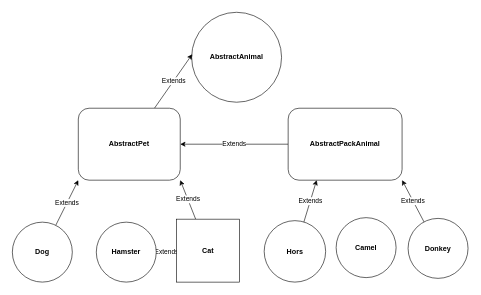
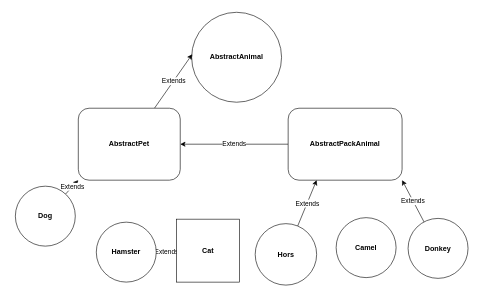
  <mxCell id="0" />
  <mxCell id="1" parent="0" />
  <mxCell id="2" value="&lt;b&gt;AbstractAnimal&lt;/b&gt;" style="ellipse;whiteSpace=wrap;html=1;" vertex="1" parent="1"><mxGeometry x="319" y="20" width="150" height="150" as="geometry" /></mxCell>
  <mxCell id="3" value="Extends" style="edgeStyle=none;html=1;" edge="1" parent="1" source="4"><mxGeometry relative="1" as="geometry"><mxPoint x="320" y="90" as="targetPoint" /></mxGeometry></mxCell>
  <mxCell id="4" value="&lt;b&gt;AbstractPet&lt;/b&gt;" style="rounded=1;whiteSpace=wrap;html=1;" vertex="1" parent="1"><mxGeometry x="130" y="180" width="170" height="120" as="geometry" /></mxCell>
  <mxCell id="5" value="Extends" style="edgeStyle=none;html=1;" edge="1" parent="1" source="6" target="4"><mxGeometry relative="1" as="geometry" /></mxCell>
  <mxCell id="6" value="&lt;b&gt;AbstractPackAnimal&lt;/b&gt;" style="rounded=1;whiteSpace=wrap;html=1;" vertex="1" parent="1"><mxGeometry x="480" y="180" width="190" height="120" as="geometry" /></mxCell>
  <mxCell id="7" value="Extends" style="edgeStyle=none;html=1;entryX=0;entryY=1;entryDx=0;entryDy=0;" edge="1" parent="1" source="8" target="4"><mxGeometry relative="1" as="geometry" /></mxCell>
- <mxCell id="8" value="&lt;b&gt;Dog&lt;/b&gt;" style="ellipse;whiteSpace=wrap;html=1;aspect=fixed;" vertex="1" parent="1"><mxGeometry x="20" y="370" width="100" height="100" as="geometry" /></mxCell>
+ <mxCell id="8" value="&lt;b&gt;Dog&lt;/b&gt;" style="ellipse;whiteSpace=wrap;html=1;aspect=fixed;" vertex="1" parent="1"><mxGeometry x="25" y="310" width="100" height="100" as="geometry" /></mxCell>
  <mxCell id="9" value="Extends" style="edgeStyle=none;html=1;" edge="1" parent="1" source="10" target="12"><mxGeometry relative="1" as="geometry" /></mxCell>
  <mxCell id="10" value="&lt;b&gt;Hamster&lt;/b&gt;" style="ellipse;whiteSpace=wrap;html=1;aspect=fixed;" vertex="1" parent="1"><mxGeometry x="160" y="370" width="100" height="100" as="geometry" /></mxCell>
- <mxCell id="11" value="Extends" style="edgeStyle=none;html=1;entryX=1;entryY=1;entryDx=0;entryDy=0;" edge="1" parent="1" source="12" target="4"><mxGeometry relative="1" as="geometry" /></mxCell>
  <mxCell id="12" value="&lt;b&gt;Cat&lt;/b&gt;" style="whiteSpace=wrap;html=1;aspect=fixed;rounded=0;" vertex="1" parent="1"><mxGeometry x="294" y="365" width="105" height="105" as="geometry" /></mxCell>
  <mxCell id="13" value="Extends" style="edgeStyle=none;html=1;entryX=0.25;entryY=1;entryDx=0;entryDy=0;" edge="1" parent="1" source="14" target="6"><mxGeometry relative="1" as="geometry" /></mxCell>
- <mxCell id="14" value="&lt;b&gt;Hors&lt;/b&gt;" style="ellipse;whiteSpace=wrap;html=1;aspect=fixed;" vertex="1" parent="1"><mxGeometry x="440" y="367.5" width="102.5" height="102.5" as="geometry" /></mxCell>
+ <mxCell id="14" value="&lt;b&gt;Hors&lt;/b&gt;" style="ellipse;whiteSpace=wrap;html=1;aspect=fixed;" vertex="1" parent="1"><mxGeometry x="425" y="372.5" width="102.5" height="102.5" as="geometry" /></mxCell>
  <mxCell id="15" value="&lt;b&gt;Camel&lt;/b&gt;" style="ellipse;whiteSpace=wrap;html=1;aspect=fixed;" vertex="1" parent="1"><mxGeometry x="560" y="362.5" width="100" height="100" as="geometry" /></mxCell>
  <mxCell id="16" value="Extends" style="edgeStyle=none;html=1;entryX=1;entryY=1;entryDx=0;entryDy=0;" edge="1" parent="1" source="17" target="6"><mxGeometry relative="1" as="geometry" /></mxCell>
  <mxCell id="17" value="&lt;b&gt;Donkey&lt;/b&gt;" style="ellipse;whiteSpace=wrap;html=1;aspect=fixed;" vertex="1" parent="1"><mxGeometry x="680" y="363.75" width="100" height="100" as="geometry" /></mxCell>
